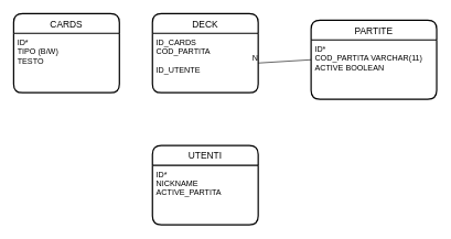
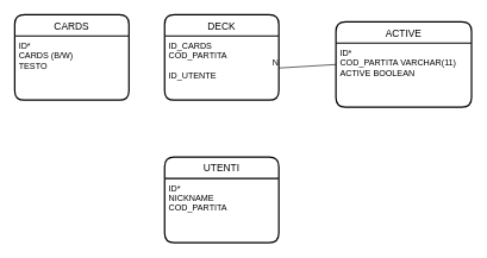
  <mxCell id="0" />
  <mxCell id="1" parent="0" />
- <mxCell id="2" value="PARTITE" style="swimlane;childLayout=stackLayout;horizontal=1;startSize=30;horizontalStack=0;rounded=1;fontSize=14;fontStyle=0;strokeWidth=2;resizeParent=0;resizeLast=1;shadow=0;dashed=0;align=center;" vertex="1" parent="1"><mxGeometry x="470" y="30" width="190" height="120" as="geometry" /></mxCell>
+ <mxCell id="2" value="ACTIVE" style="swimlane;childLayout=stackLayout;horizontal=1;startSize=30;horizontalStack=0;rounded=1;fontSize=14;fontStyle=0;strokeWidth=2;resizeParent=0;resizeLast=1;shadow=0;dashed=0;align=center;" vertex="1" parent="1"><mxGeometry x="470" y="30" width="190" height="120" as="geometry" /></mxCell>
  <mxCell id="3" value="ID*&#10;COD_PARTITA VARCHAR(11)&#10;ACTIVE BOOLEAN" style="align=left;strokeColor=none;fillColor=none;spacingLeft=4;fontSize=12;verticalAlign=top;resizable=0;rotatable=0;part=1;" vertex="1" parent="2"><mxGeometry y="30" width="190" height="90" as="geometry" /></mxCell>
  <mxCell id="4" value="UTENTI" style="swimlane;childLayout=stackLayout;horizontal=1;startSize=30;horizontalStack=0;rounded=1;fontSize=14;fontStyle=0;strokeWidth=2;resizeParent=0;resizeLast=1;shadow=0;dashed=0;align=center;" vertex="1" parent="1"><mxGeometry x="230" y="220" width="160" height="120" as="geometry" /></mxCell>
- <mxCell id="5" value="ID*&#10;NICKNAME&#10;ACTIVE_PARTITA" style="align=left;strokeColor=none;fillColor=none;spacingLeft=4;fontSize=12;verticalAlign=top;resizable=0;rotatable=0;part=1;" vertex="1" parent="4"><mxGeometry y="30" width="160" height="90" as="geometry" /></mxCell>
+ <mxCell id="5" value="ID*&#10;NICKNAME&#10;COD_PARTITA" style="align=left;strokeColor=none;fillColor=none;spacingLeft=4;fontSize=12;verticalAlign=top;resizable=0;rotatable=0;part=1;" vertex="1" parent="4"><mxGeometry y="30" width="160" height="90" as="geometry" /></mxCell>
  <mxCell id="6" value="CARDS" style="swimlane;childLayout=stackLayout;horizontal=1;startSize=30;horizontalStack=0;rounded=1;fontSize=14;fontStyle=0;strokeWidth=2;resizeParent=0;resizeLast=1;shadow=0;dashed=0;align=center;" vertex="1" parent="1"><mxGeometry x="20" y="20" width="160" height="120" as="geometry" /></mxCell>
- <mxCell id="7" value="ID*&#10;TIPO (B/W)&#10;TESTO&#10;" style="align=left;strokeColor=none;fillColor=none;spacingLeft=4;fontSize=12;verticalAlign=top;resizable=0;rotatable=0;part=1;" vertex="1" parent="6"><mxGeometry y="30" width="160" height="90" as="geometry" /></mxCell>
+ <mxCell id="7" value="ID*&#10;CARDS (B/W)&#10;TESTO&#10;" style="align=left;strokeColor=none;fillColor=none;spacingLeft=4;fontSize=12;verticalAlign=top;resizable=0;rotatable=0;part=1;" vertex="1" parent="6"><mxGeometry y="30" width="160" height="90" as="geometry" /></mxCell>
  <mxCell id="8" value="DECK" style="swimlane;childLayout=stackLayout;horizontal=1;startSize=30;horizontalStack=0;rounded=1;fontSize=14;fontStyle=0;strokeWidth=2;resizeParent=0;resizeLast=1;shadow=0;dashed=0;align=center;" vertex="1" parent="1"><mxGeometry x="230" y="20" width="160" height="120" as="geometry" /></mxCell>
  <mxCell id="9" value="ID_CARDS&#10;COD_PARTITA&#10;&#10;ID_UTENTE&#10;&#10;&#10;" style="align=left;strokeColor=none;fillColor=none;spacingLeft=4;fontSize=12;verticalAlign=top;resizable=0;rotatable=0;part=1;" vertex="1" parent="8"><mxGeometry y="30" width="160" height="90" as="geometry" /></mxCell>
  <mxCell id="10" value="" style="endArrow=none;html=1;rounded=0;entryX=1;entryY=0.5;entryDx=0;entryDy=0;exitX=0;exitY=0.5;exitDx=0;exitDy=0;" edge="1" parent="1" source="2" target="9"><mxGeometry relative="1" as="geometry"><mxPoint x="290" y="180" as="sourcePoint" /><mxPoint x="450" y="180" as="targetPoint" /></mxGeometry></mxCell>
  <mxCell id="11" value="N" style="resizable=0;html=1;align=right;verticalAlign=bottom;" connectable="0" vertex="1" parent="10"><mxGeometry x="1" relative="1" as="geometry" /></mxCell>
